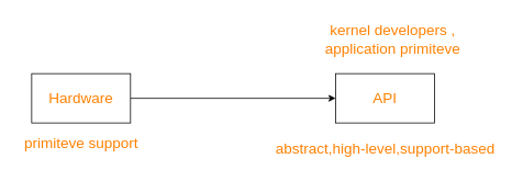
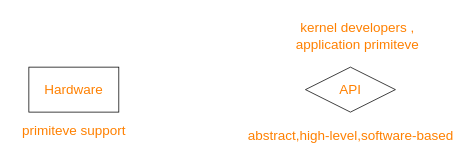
  <mxCell id="0" />
  <mxCell id="1" parent="0" />
- <mxCell id="2" style="edgeStyle=none;html=1;exitX=1;exitY=0.5;exitDx=0;exitDy=0;entryX=0;entryY=0.5;entryDx=0;entryDy=0;fontSize=18;fontColor=#FF8000;" edge="1" parent="1" source="3" target="4"><mxGeometry relative="1" as="geometry" /></mxCell>
  <mxCell id="3" value="&lt;font color=&quot;#ff8000&quot; style=&quot;font-size: 18px;&quot;&gt;Hardware&lt;/font&gt;" style="rounded=0;whiteSpace=wrap;html=1;fillColor=none;" vertex="1" parent="1"><mxGeometry x="38" y="89" width="120" height="60" as="geometry" /></mxCell>
- <mxCell id="4" value="&lt;font color=&quot;#ff8000&quot; style=&quot;font-size: 18px;&quot;&gt;API&lt;/font&gt;" style="rounded=0;whiteSpace=wrap;html=1;fillColor=none;" vertex="1" parent="1"><mxGeometry x="407" y="89" width="120" height="60" as="geometry" /></mxCell>
+ <mxCell id="4" value="&lt;font color=&quot;#ff8000&quot; style=&quot;font-size: 18px;&quot;&gt;API&lt;/font&gt;" style="rhombus;whiteSpace=wrap;html=1;fillColor=none;" vertex="1" parent="1"><mxGeometry x="407" y="89" width="120" height="60" as="geometry" /></mxCell>
  <mxCell id="5" value="primiteve support" style="text;html=1;align=center;verticalAlign=middle;resizable=0;points=[];autosize=1;strokeColor=none;fillColor=none;fontSize=18;fontColor=#FF8000;" vertex="1" parent="1"><mxGeometry x="20" y="157" width="156" height="34" as="geometry" /></mxCell>
- <mxCell id="6" value="abstract,high-level,support-based" style="text;html=1;align=center;verticalAlign=middle;resizable=0;points=[];autosize=1;strokeColor=none;fillColor=none;fontSize=18;fontColor=#FF8000;" vertex="1" parent="1"><mxGeometry x="321" y="164" width="292" height="34" as="geometry" /></mxCell>
+ <mxCell id="6" value="abstract,high-level,software-based" style="text;html=1;align=center;verticalAlign=middle;resizable=0;points=[];autosize=1;strokeColor=none;fillColor=none;fontSize=18;fontColor=#FF8000;" vertex="1" parent="1"><mxGeometry x="321" y="164" width="292" height="34" as="geometry" /></mxCell>
  <mxCell id="7" value="kernel developers ,&lt;br&gt;application primiteve" style="text;html=1;align=center;verticalAlign=middle;resizable=0;points=[];autosize=1;strokeColor=none;fillColor=none;fontSize=18;fontColor=#FF8000;" vertex="1" parent="1"><mxGeometry x="368" y="20" width="216" height="55" as="geometry" /></mxCell>
